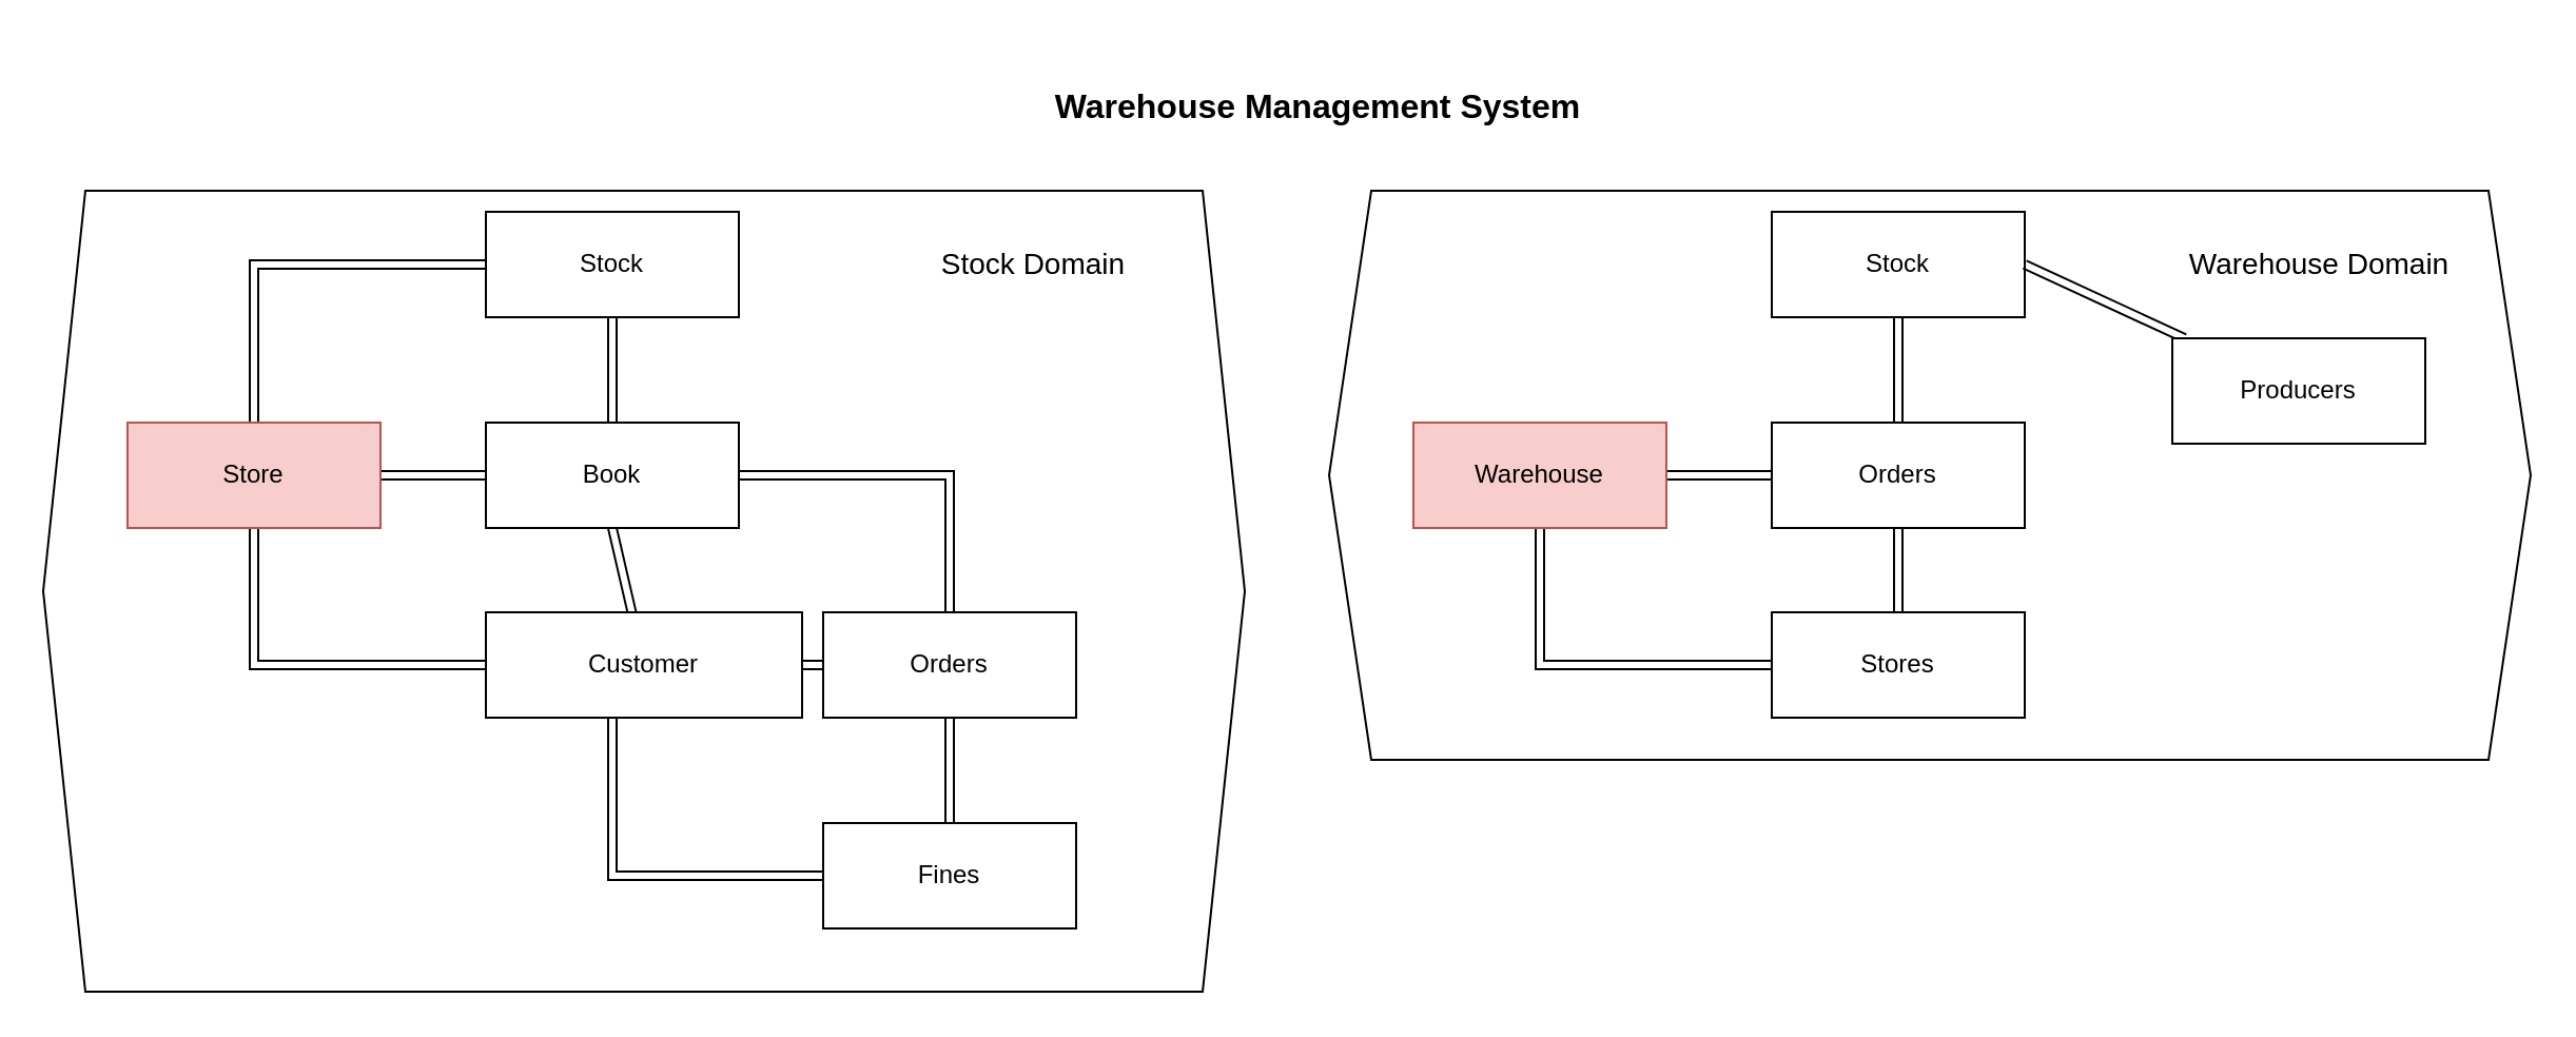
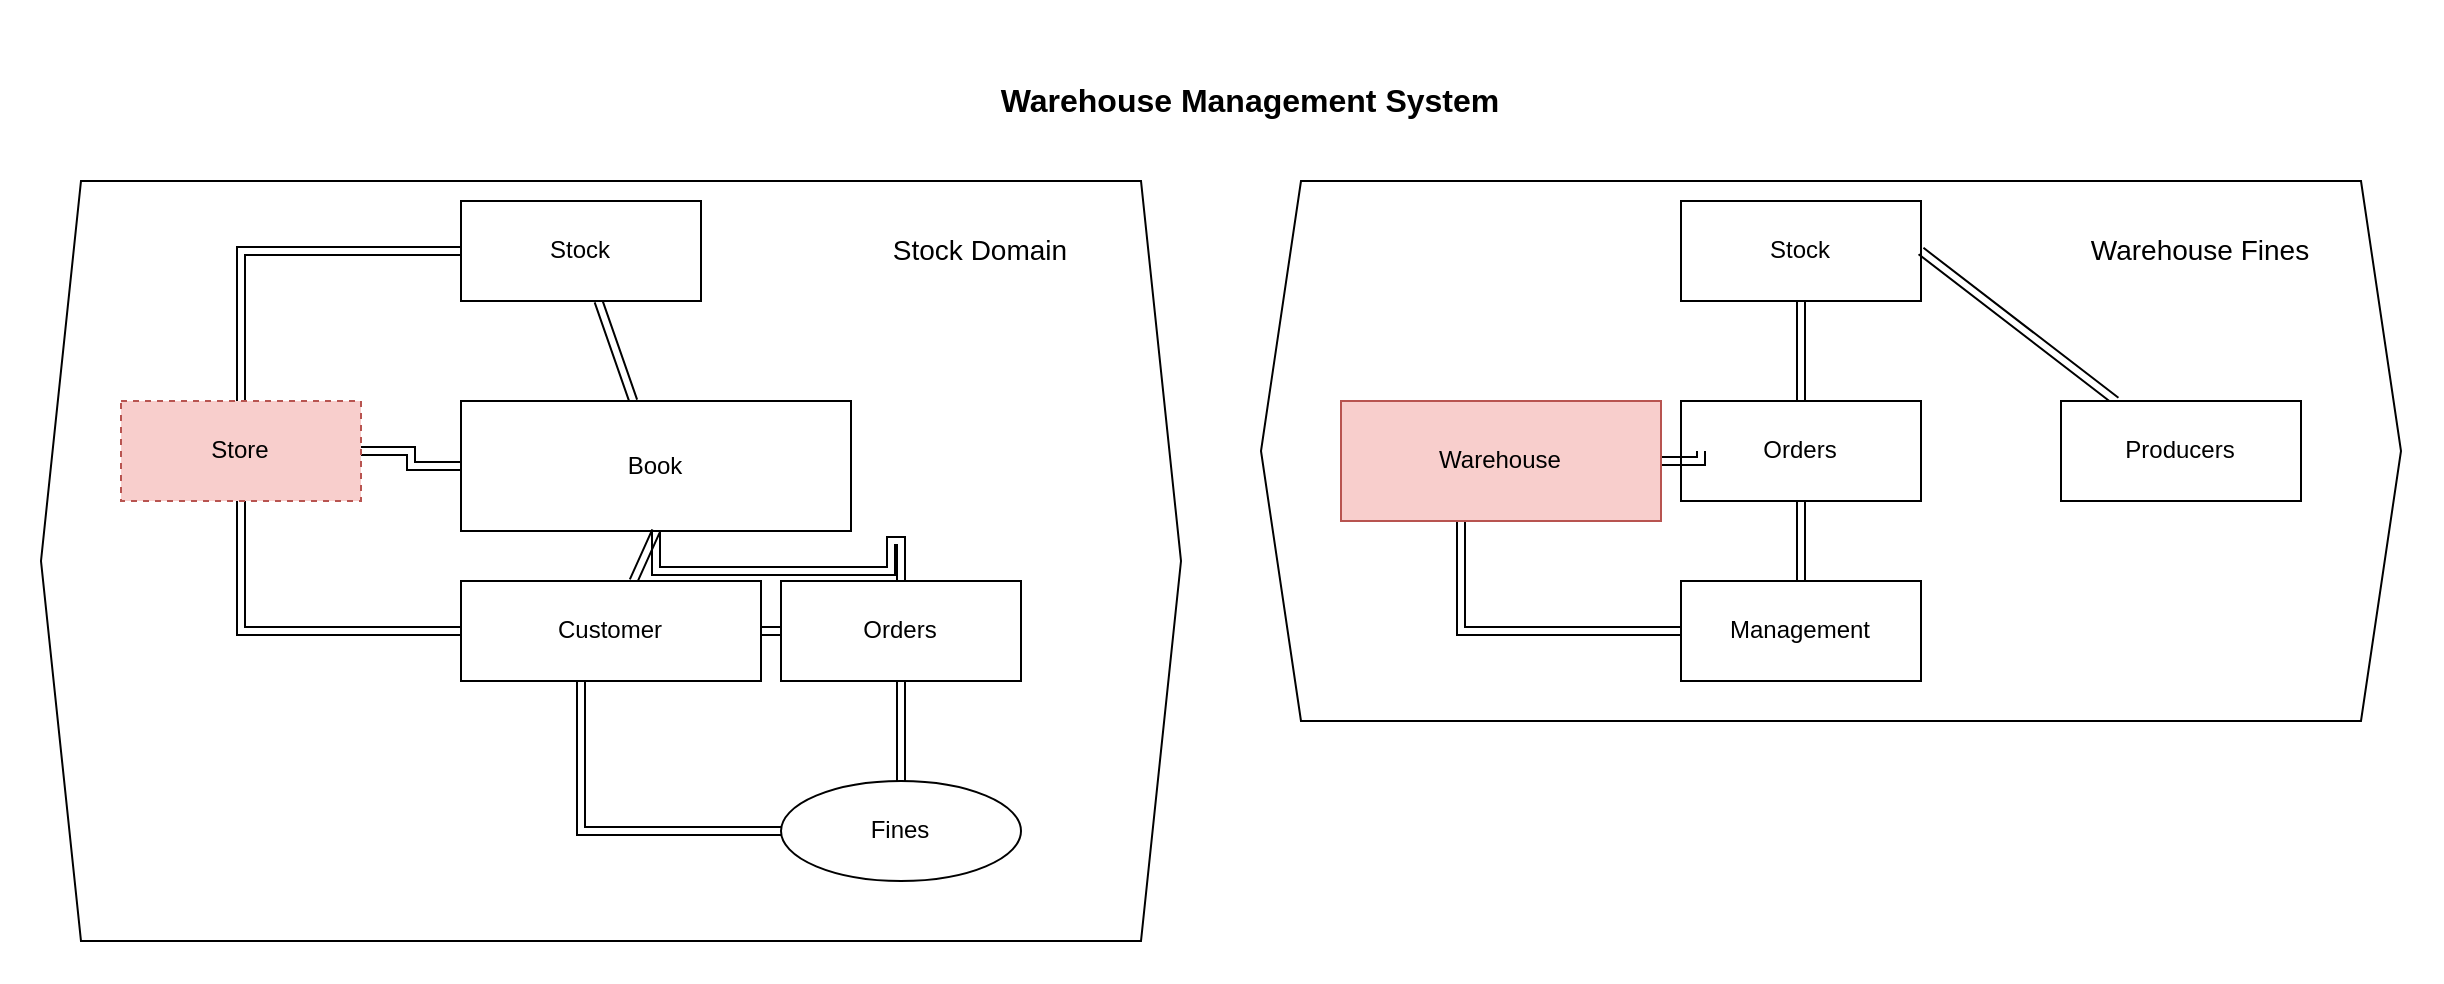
  <mxCell id="0" />
  <mxCell id="1" parent="0" />
  <mxCell id="2" value="&lt;b&gt;&lt;font style=&quot;font-size: 16px;&quot;&gt;Warehouse Management System&lt;/font&gt;&lt;/b&gt;" style="text;html=1;strokeColor=none;fillColor=none;align=center;verticalAlign=middle;whiteSpace=wrap;rounded=0;" parent="1" vertex="1"><mxGeometry x="460" y="20" width="330" height="60" as="geometry" /></mxCell>
  <mxCell id="3" value="" style="shape=hexagon;perimeter=hexagonPerimeter2;whiteSpace=wrap;html=1;fixedSize=1;movable=1;resizable=1;rotatable=1;deletable=1;editable=1;locked=0;connectable=1;" parent="1" vertex="1"><mxGeometry x="20" y="90" width="570" height="380" as="geometry" /></mxCell>
  <mxCell id="4" style="rounded=0;orthogonalLoop=1;jettySize=auto;html=1;shape=link;edgeStyle=orthogonalEdgeStyle;" parent="1" source="7" target="16" edge="1"><mxGeometry relative="1" as="geometry" /></mxCell>
  <mxCell id="5" style="rounded=0;orthogonalLoop=1;jettySize=auto;html=1;shape=link;" parent="1" source="7" target="9" edge="1"><mxGeometry relative="1" as="geometry" /></mxCell>
  <mxCell id="6" style="edgeStyle=orthogonalEdgeStyle;rounded=0;orthogonalLoop=1;jettySize=auto;html=1;shape=link;" parent="1" source="7" target="12" edge="1"><mxGeometry relative="1" as="geometry" /></mxCell>
- <mxCell id="7" value="Book" style="rounded=0;whiteSpace=wrap;html=1;movable=1;resizable=1;rotatable=1;deletable=1;editable=1;locked=0;connectable=1;" parent="1" vertex="1"><mxGeometry x="230" y="200" width="120" height="50" as="geometry" /></mxCell>
+ <mxCell id="7" value="Book" style="rounded=0;whiteSpace=wrap;html=1;movable=1;resizable=1;rotatable=1;deletable=1;editable=1;locked=0;connectable=1;" parent="1" vertex="1"><mxGeometry x="230" y="200" width="195" height="65" as="geometry" /></mxCell>
  <mxCell id="8" style="rounded=0;orthogonalLoop=1;jettySize=auto;html=1;entryX=0.5;entryY=0;entryDx=0;entryDy=0;shape=link;edgeStyle=orthogonalEdgeStyle;" parent="1" source="9" target="12" edge="1"><mxGeometry relative="1" as="geometry" /></mxCell>
  <mxCell id="9" value="Stock" style="rounded=0;whiteSpace=wrap;html=1;movable=1;resizable=1;rotatable=1;deletable=1;editable=1;locked=0;connectable=1;" parent="1" vertex="1"><mxGeometry x="230" y="100" width="120" height="50" as="geometry" /></mxCell>
  <mxCell id="10" style="rounded=0;orthogonalLoop=1;jettySize=auto;html=1;shape=link;exitX=0.5;exitY=1;exitDx=0;exitDy=0;" parent="1" source="7" target="18" edge="1"><mxGeometry relative="1" as="geometry" /></mxCell>
  <mxCell id="11" style="rounded=0;orthogonalLoop=1;jettySize=auto;html=1;shape=link;edgeStyle=orthogonalEdgeStyle;" parent="1" source="12" target="18" edge="1"><mxGeometry relative="1" as="geometry"><Array as="points"><mxPoint x="120" y="315" /></Array></mxGeometry></mxCell>
- <mxCell id="12" value="Store" style="rounded=0;whiteSpace=wrap;html=1;movable=1;resizable=1;rotatable=1;deletable=1;editable=1;locked=0;connectable=1;fillColor=#f8cecc;strokeColor=#b85450;" parent="1" vertex="1"><mxGeometry x="60" y="200" width="120" height="50" as="geometry" /></mxCell>
+ <mxCell id="12" value="Store" style="rounded=0;whiteSpace=wrap;html=1;movable=1;resizable=1;rotatable=1;deletable=1;editable=1;locked=0;connectable=1;fillColor=#f8cecc;strokeColor=#b85450;dashed=1;" parent="1" vertex="1"><mxGeometry x="60" y="200" width="120" height="50" as="geometry" /></mxCell>
  <mxCell id="13" value="Stock Domain" style="text;html=1;strokeColor=none;fillColor=none;align=center;verticalAlign=middle;whiteSpace=wrap;rounded=0;fontSize=14;" parent="1" vertex="1"><mxGeometry x="400" y="110" width="180" height="30" as="geometry" /></mxCell>
  <mxCell id="14" style="edgeStyle=orthogonalEdgeStyle;rounded=0;orthogonalLoop=1;jettySize=auto;html=1;entryX=1;entryY=0.5;entryDx=0;entryDy=0;shape=link;" parent="1" source="16" target="18" edge="1"><mxGeometry relative="1" as="geometry" /></mxCell>
  <mxCell id="15" style="rounded=0;orthogonalLoop=1;jettySize=auto;html=1;shape=link;" parent="1" source="16" target="27" edge="1"><mxGeometry relative="1" as="geometry" /></mxCell>
  <mxCell id="16" value="Orders" style="rounded=0;whiteSpace=wrap;html=1;movable=1;resizable=1;rotatable=1;deletable=1;editable=1;locked=0;connectable=1;" parent="1" vertex="1"><mxGeometry x="390" y="290" width="120" height="50" as="geometry" /></mxCell>
  <mxCell id="17" style="edgeStyle=orthogonalEdgeStyle;rounded=0;orthogonalLoop=1;jettySize=auto;html=1;entryX=0;entryY=0.5;entryDx=0;entryDy=0;shape=link;" parent="1" source="18" target="27" edge="1"><mxGeometry relative="1" as="geometry"><Array as="points"><mxPoint x="290" y="415" /></Array></mxGeometry></mxCell>
  <mxCell id="18" value="Customer" style="rounded=0;whiteSpace=wrap;html=1;movable=1;resizable=1;rotatable=1;deletable=1;editable=1;locked=0;connectable=1;" parent="1" vertex="1"><mxGeometry x="230" y="290" width="150" height="50" as="geometry" /></mxCell>
  <mxCell id="19" value="" style="shape=hexagon;perimeter=hexagonPerimeter2;whiteSpace=wrap;html=1;fixedSize=1;movable=1;resizable=1;rotatable=1;deletable=1;editable=1;locked=0;connectable=1;" parent="1" vertex="1"><mxGeometry x="630" y="90" width="570" height="270" as="geometry" /></mxCell>
  <mxCell id="20" style="rounded=0;orthogonalLoop=1;jettySize=auto;html=1;shape=link;" parent="1" source="21" target="22" edge="1"><mxGeometry relative="1" as="geometry" /></mxCell>
  <mxCell id="21" value="Orders" style="rounded=0;whiteSpace=wrap;html=1;movable=1;resizable=1;rotatable=1;deletable=1;editable=1;locked=0;connectable=1;" parent="1" vertex="1"><mxGeometry x="840" y="200" width="120" height="50" as="geometry" /></mxCell>
  <mxCell id="22" value="Stock" style="rounded=0;whiteSpace=wrap;html=1;movable=1;resizable=1;rotatable=1;deletable=1;editable=1;locked=0;connectable=1;" parent="1" vertex="1"><mxGeometry x="840" y="100" width="120" height="50" as="geometry" /></mxCell>
  <mxCell id="23" style="edgeStyle=orthogonalEdgeStyle;rounded=0;orthogonalLoop=1;jettySize=auto;html=1;entryX=0;entryY=0.5;entryDx=0;entryDy=0;shape=link;" parent="1" source="25" target="29" edge="1"><mxGeometry relative="1" as="geometry"><Array as="points"><mxPoint x="730" y="315" /></Array></mxGeometry></mxCell>
  <mxCell id="24" style="edgeStyle=orthogonalEdgeStyle;rounded=0;orthogonalLoop=1;jettySize=auto;html=1;shape=link;" parent="1" source="25" target="21" edge="1"><mxGeometry relative="1" as="geometry" /></mxCell>
- <mxCell id="25" value="Warehouse" style="rounded=0;whiteSpace=wrap;html=1;movable=1;resizable=1;rotatable=1;deletable=1;editable=1;locked=0;connectable=1;fillColor=#f8cecc;strokeColor=#b85450;" parent="1" vertex="1"><mxGeometry x="670" y="200" width="120" height="50" as="geometry" /></mxCell>
- <mxCell id="26" value="Warehouse Domain" style="text;html=1;strokeColor=none;fillColor=none;align=center;verticalAlign=middle;whiteSpace=wrap;rounded=0;fontSize=14;" parent="1" vertex="1"><mxGeometry x="1010" y="110" width="180" height="30" as="geometry" /></mxCell>
- <mxCell id="27" value="Fines" style="rounded=0;whiteSpace=wrap;html=1;movable=1;resizable=1;rotatable=1;deletable=1;editable=1;locked=0;connectable=1;" parent="1" vertex="1"><mxGeometry x="390" y="390" width="120" height="50" as="geometry" /></mxCell>
+ <mxCell id="25" value="Warehouse" style="rounded=0;whiteSpace=wrap;html=1;movable=1;resizable=1;rotatable=1;deletable=1;editable=1;locked=0;connectable=1;fillColor=#f8cecc;strokeColor=#b85450;" parent="1" vertex="1"><mxGeometry x="670" y="200" width="160" height="60" as="geometry" /></mxCell>
+ <mxCell id="26" value="Warehouse Fines" style="text;html=1;strokeColor=none;fillColor=none;align=center;verticalAlign=middle;whiteSpace=wrap;rounded=0;fontSize=14;" parent="1" vertex="1"><mxGeometry x="1010" y="110" width="180" height="30" as="geometry" /></mxCell>
+ <mxCell id="27" value="Fines" style="ellipse;whiteSpace=wrap;html=1;movable=1;resizable=1;rotatable=1;deletable=1;editable=1;locked=0;connectable=1;" parent="1" vertex="1"><mxGeometry x="390" y="390" width="120" height="50" as="geometry" /></mxCell>
  <mxCell id="28" style="edgeStyle=orthogonalEdgeStyle;rounded=0;orthogonalLoop=1;jettySize=auto;html=1;shape=link;" parent="1" source="29" target="21" edge="1"><mxGeometry relative="1" as="geometry" /></mxCell>
- <mxCell id="29" value="Stores" style="rounded=0;whiteSpace=wrap;html=1;movable=1;resizable=1;rotatable=1;deletable=1;editable=1;locked=0;connectable=1;" parent="1" vertex="1"><mxGeometry x="840" y="290" width="120" height="50" as="geometry" /></mxCell>
+ <mxCell id="29" value="Management" style="rounded=0;whiteSpace=wrap;html=1;movable=1;resizable=1;rotatable=1;deletable=1;editable=1;locked=0;connectable=1;" parent="1" vertex="1"><mxGeometry x="840" y="290" width="120" height="50" as="geometry" /></mxCell>
  <mxCell id="30" style="rounded=0;orthogonalLoop=1;jettySize=auto;html=1;entryX=1;entryY=0.5;entryDx=0;entryDy=0;shape=link;" parent="1" source="31" target="22" edge="1"><mxGeometry relative="1" as="geometry" /></mxCell>
- <mxCell id="31" value="Producers" style="rounded=0;whiteSpace=wrap;html=1;movable=1;resizable=1;rotatable=1;deletable=1;editable=1;locked=0;connectable=1;" parent="1" vertex="1"><mxGeometry x="1030" y="160" width="120" height="50" as="geometry" /></mxCell>
+ <mxCell id="31" value="Producers" style="rounded=0;whiteSpace=wrap;html=1;movable=1;resizable=1;rotatable=1;deletable=1;editable=1;locked=0;connectable=1;" parent="1" vertex="1"><mxGeometry x="1030" y="200" width="120" height="50" as="geometry" /></mxCell>
